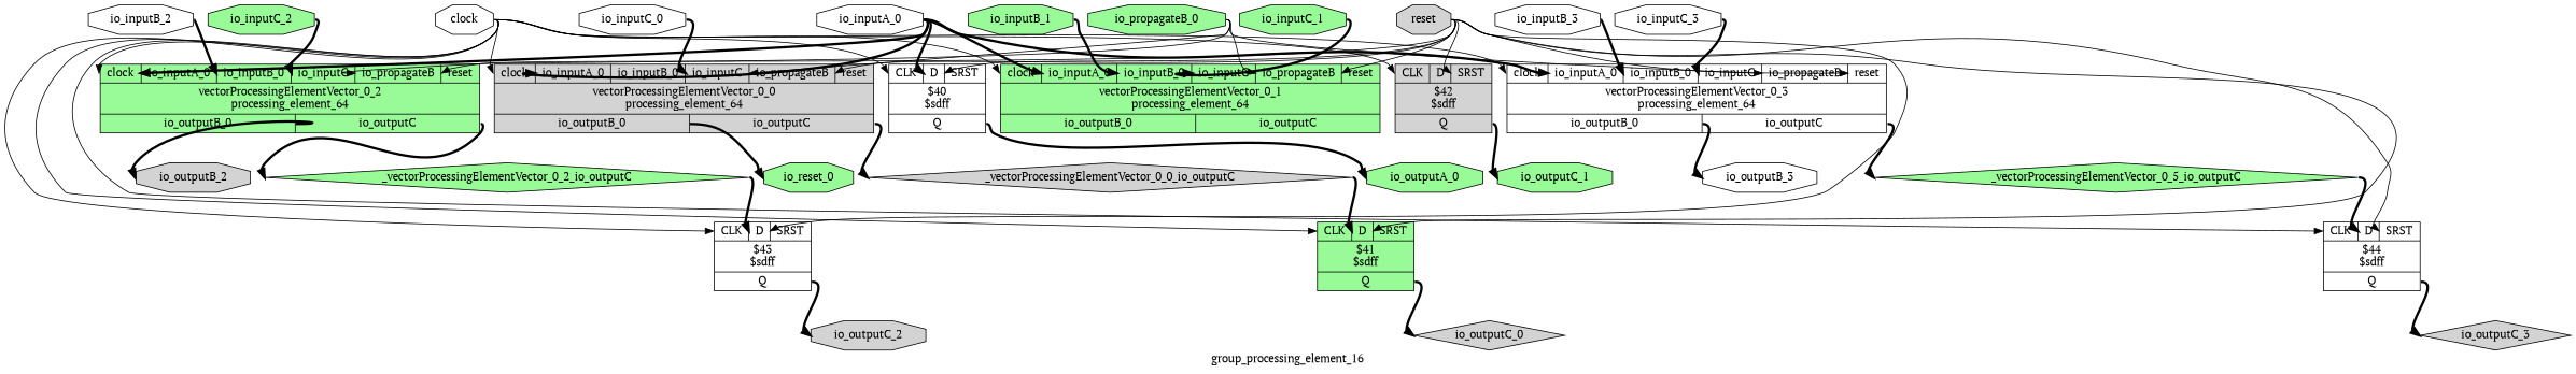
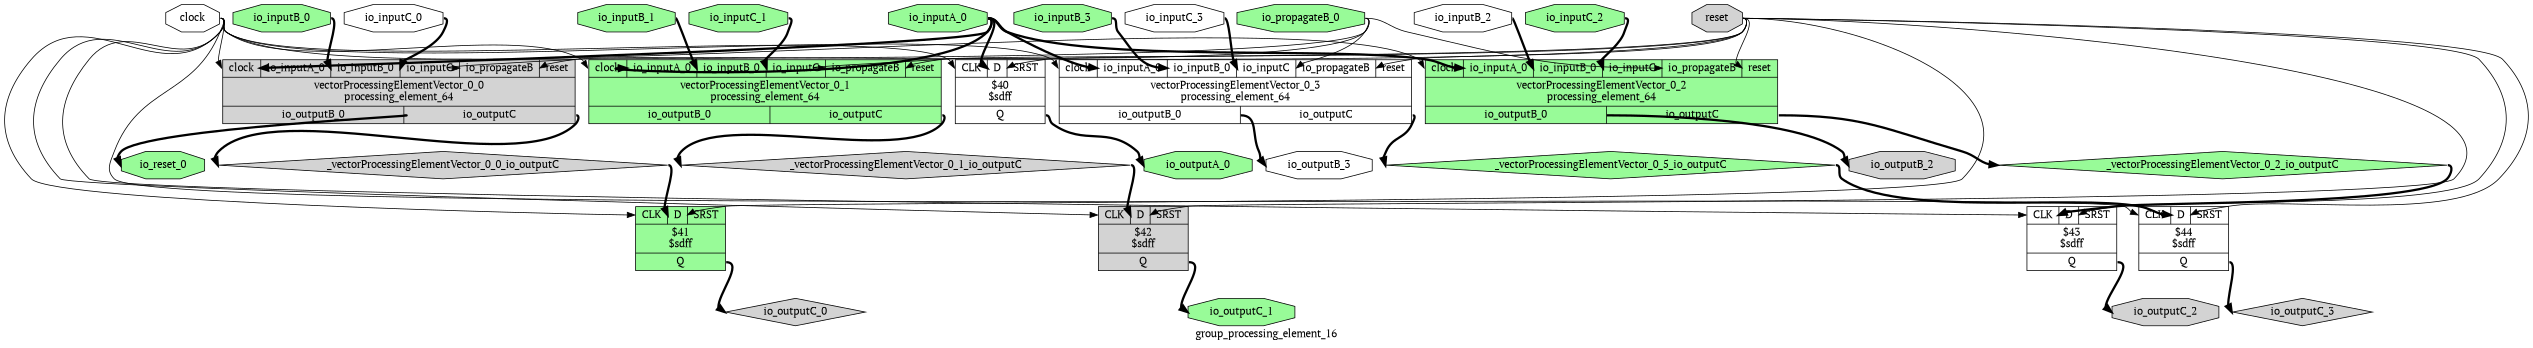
  digraph {
    fontname="PT Serif"
    label=group_processing_element_16
    rankdir=TB
    remincross=true
    node [color=black fillcolor=palegreen fontcolor=black fontname="PT Serif" shape=octagon style=filled]
    edge [color=black fontcolor=black fontname="PT Serif" headport=w style="setlinewidth(3)" tailport=e]
    n1 [fillcolor=lightgrey label=_vectorProcessingElementVector_0_0_io_outputC shape=diamond]
    n2 [label="{{<p26> CLK|<p27> D|<p28> SRST}|$41\n$sdff|{<p29> Q}}" shape=record color="" fontcolor=""]
    n3 [fillcolor=lightgrey label=io_outputC_0 shape=diamond]
+   n4 [fillcolor=lightgrey label=_vectorProcessingElementVector_0_1_io_outputC shape=diamond]
    n5 [fillcolor=lightgrey label="{{<p26> CLK|<p27> D|<p28> SRST}|$42\n$sdff|{<p29> Q}}" shape=record color="" fontcolor=""]
    n6 [label=io_outputC_1]
    n7 [label=_vectorProcessingElementVector_0_2_io_outputC shape=diamond]
    n8 [fillcolor=white label="{{<p26> CLK|<p27> D|<p28> SRST}|$43\n$sdff|{<p29> Q}}" shape=record color="" fontcolor=""]
    n9 [fillcolor=lightgrey label=io_outputC_2]
    n10 [label=_vectorProcessingElementVector_0_5_io_outputC shape=diamond]
    n11 [fillcolor=white label="{{<p26> CLK|<p27> D|<p28> SRST}|$44\n$sdff|{<p29> Q}}" shape=record color="" fontcolor=""]
    n12 [fillcolor=lightgrey label=io_outputC_3 shape=diamond]
    n13 [fillcolor=white label=clock]
    n14 [fillcolor=white label="{{<p26> CLK|<p27> D|<p28> SRST}|$40\n$sdff|{<p29> Q}}" shape=record color="" fontcolor=""]
    n15 [fillcolor=lightgrey label="{{<p5> clock|<p6> io_inputA_0|<p7> io_inputB_0|<p35> io_inputC|<p36> io_propagateB|<p25> reset}|vectorProcessingElementVector_0_0\nprocessing_element_64|{<p16> io_outputB_0|<p37> io_outputC}}" shape=record color="" fontcolor=""]
    n16 [label="{{<p5> clock|<p6> io_inputA_0|<p7> io_inputB_0|<p35> io_inputC|<p36> io_propagateB|<p25> reset}|vectorProcessingElementVector_0_1\nprocessing_element_64|{<p16> io_outputB_0|<p37> io_outputC}}" shape=record color="" fontcolor=""]
    n17 [label="{{<p5> clock|<p6> io_inputA_0|<p7> io_inputB_0|<p35> io_inputC|<p36> io_propagateB|<p25> reset}|vectorProcessingElementVector_0_2\nprocessing_element_64|{<p16> io_outputB_0|<p37> io_outputC}}" shape=record color="" fontcolor=""]
    n18 [fillcolor=white label="{{<p5> clock|<p6> io_inputA_0|<p7> io_inputB_0|<p35> io_inputC|<p36> io_propagateB|<p25> reset}|vectorProcessingElementVector_0_3\nprocessing_element_64|{<p16> io_outputB_0|<p37> io_outputC}}" shape=record color="" fontcolor=""]
    n19 [label=io_outputA_0]
    n20 [label=io_reset_0]
    n21 [fillcolor=lightgrey label=io_outputB_2]
    n22 [fillcolor=white label=io_outputB_3]
-   n23 [fillcolor=white label=io_inputA_0]
+   n23 [label=io_inputA_0]
+   n24 [label=io_inputB_0]
    n25 [label=io_inputB_1]
    n26 [fillcolor=white label=io_inputB_2]
-   n27 [fillcolor=white label=io_inputB_3]
+   n27 [label=io_inputB_3]
    n28 [fillcolor=white label=io_inputC_0]
    n29 [label=io_inputC_1]
    n30 [label=io_inputC_2]
    n31 [fillcolor=white label=io_inputC_3]
    n32 [label=io_propagateB_0]
    n33 [fillcolor=lightgrey label=reset]
    n1 -> n2 [headport="p27:w"]
    n2 -> n3 [tailport="p29:e"]
+   n4 -> n5 [headport="p27:w"]
    n5 -> n6 [tailport="p29:e"]
    n7 -> n8 [headport="p27:w"]
    n8 -> n9 [tailport="p29:e"]
    n10 -> n11 [headport="p27:w"]
    n11 -> n12 [tailport="p29:e"]
    n13 -> n2 [headport="p26:w" style=""]
    n13 -> n5 [headport="p26:w" style=""]
    n13 -> n8 [headport="p26:w" style=""]
    n13 -> n11 [headport="p26:w" style=""]
    n13 -> n14 [headport="p26:w" style=""]
    n13 -> n15 [headport="p5:w" style=""]
    n13 -> n16 [headport="p5:w" style=""]
    n13 -> n17 [headport="p5:w" style=""]
    n13 -> n18 [headport="p5:w" style=""]
    n14 -> n19 [tailport="p29:e"]
    n15 -> n1 [tailport="p37:e"]
    n15 -> n20 [tailport="p16:e"]
+   n16 -> n4 [tailport="p37:e"]
    n17 -> n7 [tailport="p37:e"]
    n17 -> n21 [tailport="p16:e"]
    n18 -> n10 [tailport="p37:e"]
    n18 -> n22 [tailport="p16:e"]
    n23 -> n14 [headport="p27:w"]
    n23 -> n15 [headport="p6:w"]
    n23 -> n16 [headport="p6:w"]
    n23 -> n17 [headport="p6:w"]
    n23 -> n18 [headport="p6:w"]
+   n24 -> n15 [headport="p7:w"]
    n25 -> n16 [headport="p7:w"]
    n26 -> n17 [headport="p7:w"]
    n27 -> n18 [headport="p7:w"]
    n28 -> n15 [headport="p35:w"]
    n29 -> n16 [headport="p35:w"]
    n30 -> n17 [headport="p35:w"]
    n31 -> n18 [headport="p35:w"]
    n32 -> n15 [headport="p36:w" style=""]
    n32 -> n16 [headport="p36:w" style=""]
    n32 -> n17 [headport="p36:w" style=""]
    n32 -> n18 [headport="p36:w" style=""]
    n33 -> n2 [headport="p28:w" style=""]
    n33 -> n5 [headport="p28:w" style=""]
    n33 -> n8 [headport="p28:w" style=""]
    n33 -> n11 [headport="p28:w" style=""]
    n33 -> n14 [headport="p28:w" style=""]
    n33 -> n15 [headport="p25:w" style=""]
    n33 -> n16 [headport="p25:w" style=""]
    n33 -> n17 [headport="p25:w" style=""]
    n33 -> n18 [headport="p25:w" style=""]
  }
